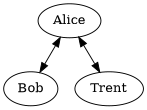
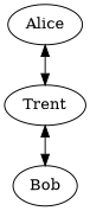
  digraph {
    edge [dir=both]
    Alice
    Bob
    Trent
-   Alice -> Bob
+   Trent -> Bob
    Alice -> Trent
  }
